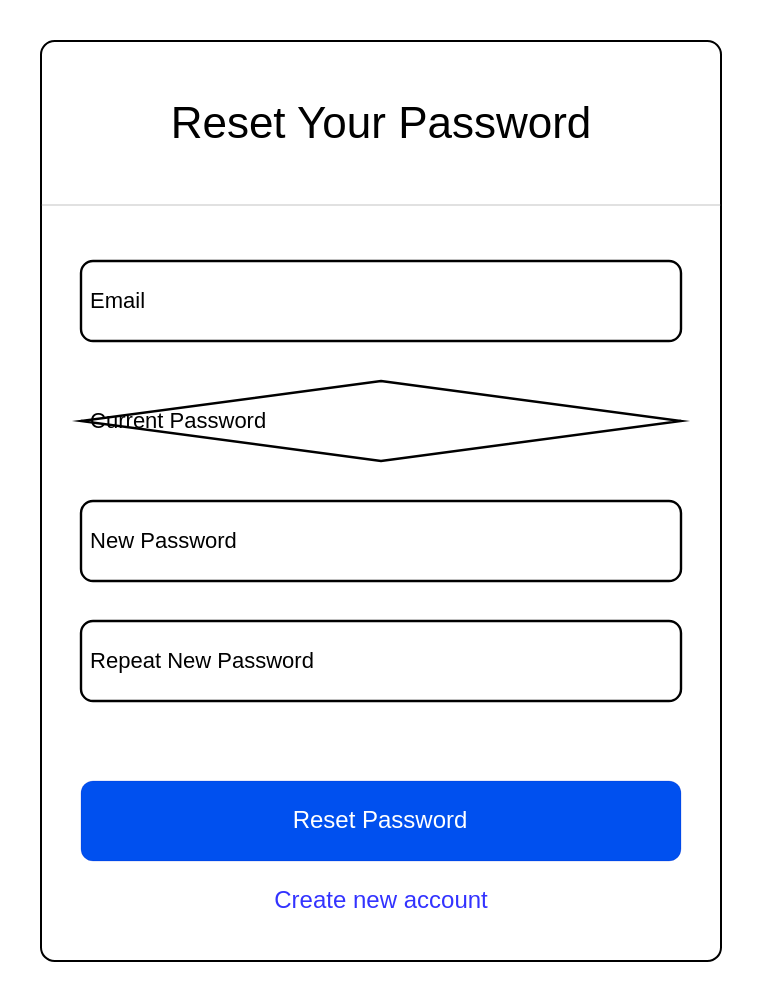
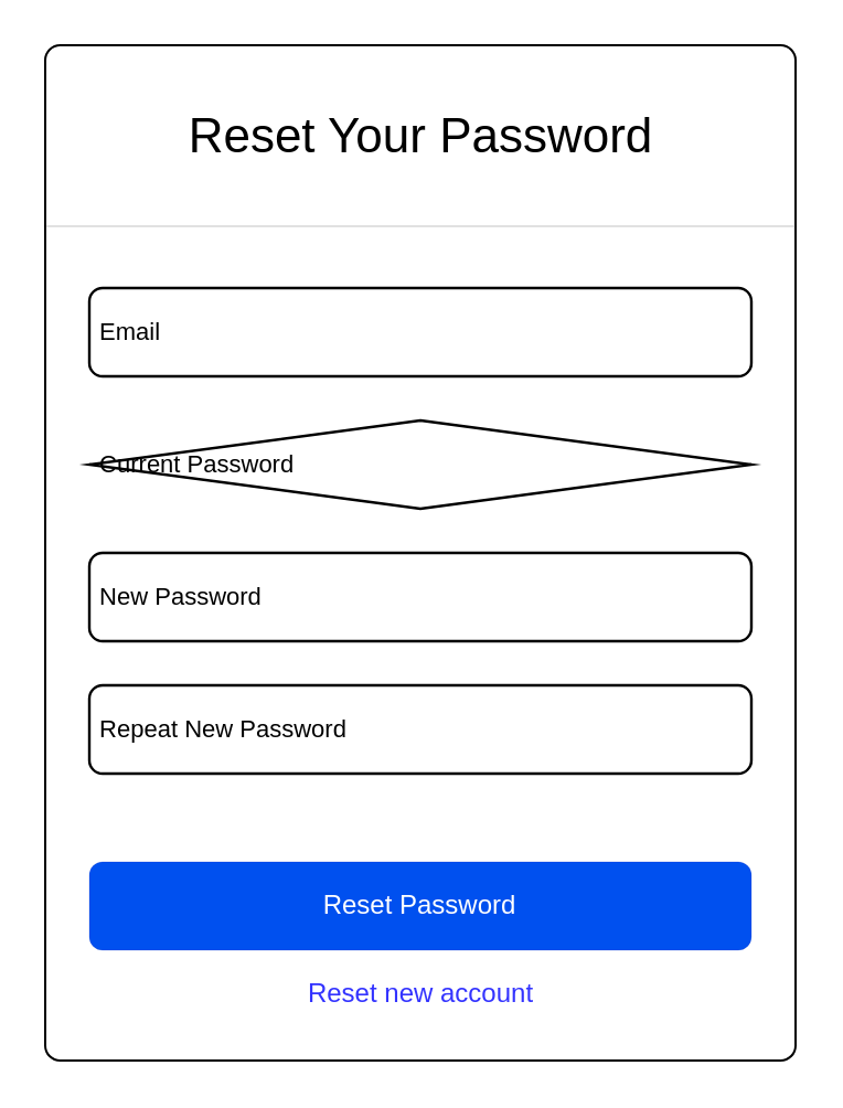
  <mxCell id="0" />
  <mxCell id="1" parent="0" />
  <mxCell id="2" value="" style="rounded=1;whiteSpace=wrap;html=1;gradientColor=none;fillColor=#FFFFFF;glass=0;shadow=0;sketch=0;labelPadding=0;fillOpacity=100;arcSize=2;" parent="1" vertex="1"><mxGeometry x="20" y="20" width="340" height="460" as="geometry" /></mxCell>
  <mxCell id="3" value="&amp;nbsp;Email" style="rounded=1;whiteSpace=wrap;html=1;align=left;fillColor=#FFFFFF;fontColor=#000000;strokeWidth=1.2;fontSize=11;" parent="1" vertex="1"><mxGeometry x="40" y="130" width="300" height="40" as="geometry" /></mxCell>
  <mxCell id="4" value="&amp;nbsp;Current Password" style="rhombus;whiteSpace=wrap;html=1;fillColor=#FFFFFF;fontColor=#000000;align=left;strokeWidth=1.2;fontSize=11;" parent="1" vertex="1"><mxGeometry x="40" y="190" width="300" height="40" as="geometry" /></mxCell>
  <mxCell id="5" value="Reset Password" style="rounded=1;whiteSpace=wrap;html=1;fillColor=#0050ef;fontColor=#ffffff;strokeColor=#001DBC;strokeWidth=0;" parent="1" vertex="1"><mxGeometry x="40" y="390" width="300" height="40" as="geometry" /></mxCell>
- <mxCell id="6" value="Create new account" style="text;html=1;align=center;verticalAlign=middle;resizable=0;points=[];autosize=1;fontColor=#3333FF;" parent="1" vertex="1"><mxGeometry x="125" y="435" width="130" height="30" as="geometry" /></mxCell>
+ <mxCell id="6" value="Reset new account" style="text;html=1;align=center;verticalAlign=middle;resizable=0;points=[];autosize=1;fontColor=#3333FF;" parent="1" vertex="1"><mxGeometry x="125" y="435" width="130" height="30" as="geometry" /></mxCell>
  <mxCell id="7" value="&lt;font style=&quot;font-size: 22px;&quot;&gt;Reset Your Password&lt;/font&gt;" style="text;html=1;align=center;verticalAlign=middle;resizable=0;points=[];autosize=1;strokeColor=none;fillColor=none;fontColor=#000000;" parent="1" vertex="1"><mxGeometry x="75" y="42" width="230" height="40" as="geometry" /></mxCell>
  <mxCell id="8" value="" style="endArrow=none;html=1;rounded=0;fontSize=22;entryX=1;entryY=0.25;entryDx=0;entryDy=0;strokeColor=#666666;strokeWidth=0.2;exitX=0;exitY=0.25;exitDx=0;exitDy=0;" parent="1" edge="1"><mxGeometry width="50" height="50" relative="1" as="geometry"><mxPoint x="20" y="102" as="sourcePoint" /><mxPoint x="360" y="102" as="targetPoint" /></mxGeometry></mxCell>
  <mxCell id="9" value="&amp;nbsp;New Password" style="rounded=1;whiteSpace=wrap;html=1;align=left;fillColor=#FFFFFF;fontColor=#000000;strokeWidth=1.2;fontSize=11;" parent="1" vertex="1"><mxGeometry x="40" y="250" width="300" height="40" as="geometry" /></mxCell>
  <mxCell id="10" value="&amp;nbsp;Repeat New Password" style="rounded=1;whiteSpace=wrap;html=1;fillColor=#FFFFFF;fontColor=#000000;align=left;strokeWidth=1.2;fontSize=11;" parent="1" vertex="1"><mxGeometry x="40" y="310" width="300" height="40" as="geometry" /></mxCell>
